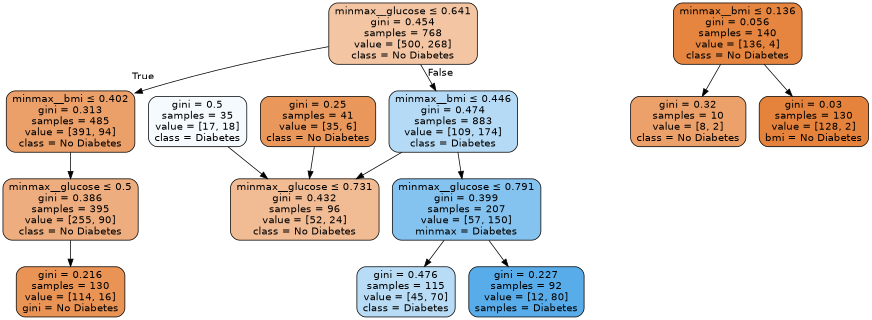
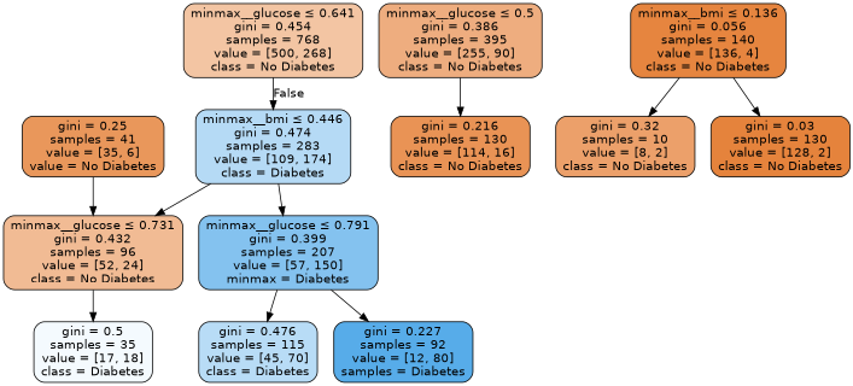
  digraph {
    node [color=black fontname=helvetica shape=box style="filled, rounded"]
    edge [fontname=helvetica]
    n1 [fillcolor="#f3c5a3" label=<minmax__glucose &le; 0.641<br/>gini = 0.454<br/>samples = 768<br/>value = [500, 268]<br/>class = No Diabetes>]
-   n2 [fillcolor="#eb9f69" label=<minmax__bmi &le; 0.402<br/>gini = 0.313<br/>samples = 485<br/>value = [391, 94]<br/>class = No Diabetes>]
-   n3 [fillcolor="#b5daf5" label=<minmax__bmi &le; 0.446<br/>gini = 0.474<br/>samples = 883<br/>value = [109, 174]<br/>class = Diabetes>]
+   n3 [fillcolor="#b5daf5" label=<minmax__bmi &le; 0.446<br/>gini = 0.474<br/>samples = 283<br/>value = [109, 174]<br/>class = Diabetes>]
    n4 [fillcolor="#eead7f" label=<minmax__glucose &le; 0.5<br/>gini = 0.386<br/>samples = 395<br/>value = [255, 90]<br/>class = No Diabetes>]
    n5 [fillcolor="#f1bb94" label=<minmax__glucose &le; 0.731<br/>gini = 0.432<br/>samples = 96<br/>value = [52, 24]<br/>class = No Diabetes>]
    n6 [fillcolor="#84c2ef" label=<minmax__glucose &le; 0.791<br/>gini = 0.399<br/>samples = 207<br/>value = [57, 150]<br/>minmax = Diabetes>]
    n7 [fillcolor="#e6853f" label=<minmax__bmi &le; 0.136<br/>gini = 0.056<br/>samples = 140<br/>value = [136, 4]<br/>class = No Diabetes>]
    n8 [fillcolor="#eca06a" label=<gini = 0.32<br/>samples = 10<br/>value = [8, 2]<br/>class = No Diabetes>]
-   n9 [fillcolor="#e5833c" label=<gini = 0.03<br/>samples = 130<br/>value = [128, 2]<br/>bmi = No Diabetes>]
-   n10 [fillcolor="#e99355" label=<gini = 0.216<br/>samples = 130<br/>value = [114, 16]<br/>gini = No Diabetes>]
+   n9 [fillcolor="#e5833c" label=<gini = 0.03<br/>samples = 130<br/>value = [128, 2]<br/>class = No Diabetes>]
+   n10 [fillcolor="#e99355" label=<gini = 0.216<br/>samples = 130<br/>value = [114, 16]<br/>class = No Diabetes>]
    n11 [fillcolor="#f4fafe" label=<gini = 0.5<br/>samples = 35<br/>value = [17, 18]<br/>class = Diabetes>]
    n12 [fillcolor="#b8dcf6" label=<gini = 0.476<br/>samples = 115<br/>value = [45, 70]<br/>class = Diabetes>]
    n13 [fillcolor="#57ace9" label=<gini = 0.227<br/>samples = 92<br/>value = [12, 80]<br/>samples = Diabetes>]
-   n14 [fillcolor="#e9975b" label=<gini = 0.25<br/>samples = 41<br/>value = [35, 6]<br/>class = No Diabetes>]
-   n1 -> n2 [headlabel=True labelangle=45 labeldistance=2.5]
+   n14 [fillcolor="#e9975b" label=<gini = 0.25<br/>samples = 41<br/>value = [35, 6]<br/>value = No Diabetes>]
    n1 -> n3 [headlabel=False labelangle=-45 labeldistance=2.5]
-   n2 -> n4
    n3 -> n5
    n3 -> n6
    n4 -> n10
-   n11 -> n5
+   n5 -> n11
    n6 -> n12
    n6 -> n13
    n7 -> n8
    n7 -> n9
    n14 -> n5
  }
